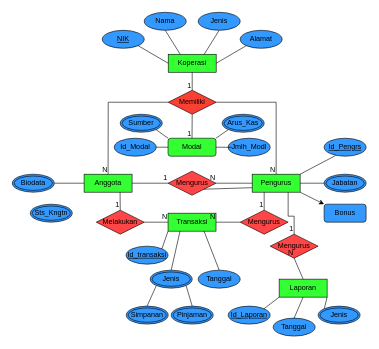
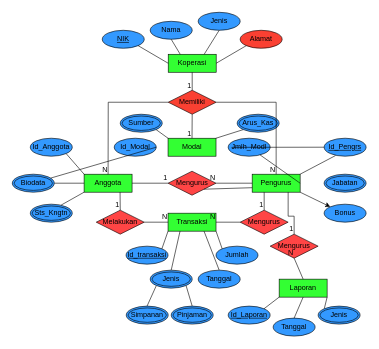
  <mxCell id="0" />
  <mxCell id="1" parent="0" />
  <mxCell id="2" value="Koperasi" style="whiteSpace=wrap;html=1;align=center;fillColor=#33FF33;" parent="1" vertex="1"><mxGeometry x="280" y="90" width="80" height="30" as="geometry" /></mxCell>
  <mxCell id="3" value="Anggota" style="whiteSpace=wrap;html=1;align=center;fillColor=#33FF33;" parent="1" vertex="1"><mxGeometry x="139.72" y="290" width="80" height="30" as="geometry" /></mxCell>
- <mxCell id="4" value="Modal" style="whiteSpace=wrap;html=1;align=center;fillColor=#33FF33;rounded=1;" parent="1" vertex="1"><mxGeometry x="279.72" y="230" width="80" height="30" as="geometry" /></mxCell>
+ <mxCell id="4" value="Modal" style="whiteSpace=wrap;html=1;align=center;fillColor=#33FF33;" parent="1" vertex="1"><mxGeometry x="279.72" y="230" width="80" height="30" as="geometry" /></mxCell>
  <mxCell id="5" value="Transaksi" style="whiteSpace=wrap;html=1;align=center;fillColor=#33FF33;" parent="1" vertex="1"><mxGeometry x="279.72" y="355" width="80" height="30" as="geometry" /></mxCell>
  <mxCell id="6" value="Laporan" style="whiteSpace=wrap;html=1;align=center;fillColor=#33FF33;" parent="1" vertex="1"><mxGeometry x="465" y="465" width="80" height="30" as="geometry" /></mxCell>
  <mxCell id="7" value="Pengurus" style="whiteSpace=wrap;html=1;align=center;fillColor=#33FF33;" parent="1" vertex="1"><mxGeometry x="420" y="290" width="80" height="30" as="geometry" /></mxCell>
  <mxCell id="8" value="NIK" style="ellipse;whiteSpace=wrap;html=1;align=center;fontStyle=4;fillColor=#3399FF;" parent="1" vertex="1"><mxGeometry x="170" y="50" width="70" height="30" as="geometry" /></mxCell>
  <mxCell id="9" value="Jenis" style="ellipse;whiteSpace=wrap;html=1;align=center;fontStyle=0;fillColor=#3399FF;" parent="1" vertex="1"><mxGeometry x="330" y="20" width="70" height="30" as="geometry" /></mxCell>
- <mxCell id="10" value="Alamat" style="ellipse;whiteSpace=wrap;html=1;align=center;fontStyle=0;fillColor=#3399FF;" parent="1" vertex="1"><mxGeometry x="400" y="50" width="70" height="30" as="geometry" /></mxCell>
+ <mxCell id="10" value="Alamat" style="ellipse;whiteSpace=wrap;html=1;align=center;fontStyle=0;fillColor=#fa4032;" parent="1" vertex="1"><mxGeometry x="400" y="50" width="70" height="30" as="geometry" /></mxCell>
  <mxCell id="11" value="Id_Pengrs" style="ellipse;whiteSpace=wrap;html=1;align=center;fontStyle=4;fillColor=#3399FF;" parent="1" vertex="1"><mxGeometry x="540" y="230" width="70" height="30" as="geometry" /></mxCell>
  <mxCell id="12" value="Id_Modal" style="ellipse;whiteSpace=wrap;html=1;align=center;fontStyle=0;fillColor=#3399FF;" parent="1" vertex="1"><mxGeometry x="190" y="230" width="70" height="30" as="geometry" /></mxCell>
- <mxCell id="14" value="Bonus" style="whiteSpace=wrap;html=1;align=center;fontStyle=0;fillColor=#3399FF;rounded=1;" parent="1" vertex="1"><mxGeometry x="540" y="340" width="70" height="30" as="geometry" /></mxCell>
+ <mxCell id="13" value="Id_Anggota" style="ellipse;whiteSpace=wrap;html=1;align=center;fontStyle=0;fillColor=#3399FF;" parent="1" vertex="1"><mxGeometry x="50" y="230" width="70" height="30" as="geometry" /></mxCell>
+ <mxCell id="14" value="Bonus" style="ellipse;whiteSpace=wrap;html=1;align=center;fontStyle=0;fillColor=#3399FF;" parent="1" vertex="1"><mxGeometry x="540" y="340" width="70" height="30" as="geometry" /></mxCell>
  <mxCell id="15" value="Id_transaksi" style="ellipse;whiteSpace=wrap;html=1;align=center;fontStyle=4;fillColor=#3399FF;" parent="1" vertex="1"><mxGeometry x="209.72" y="410" width="70" height="30" as="geometry" /></mxCell>
  <mxCell id="16" value="Tanggal" style="ellipse;whiteSpace=wrap;html=1;align=center;fontStyle=0;fillColor=#3399FF;" parent="1" vertex="1"><mxGeometry x="330" y="450" width="70" height="30" as="geometry" /></mxCell>
+ <mxCell id="17" value="Jumlah" style="ellipse;whiteSpace=wrap;html=1;align=center;fontStyle=0;fillColor=#3399FF;" parent="1" vertex="1"><mxGeometry x="359.72" y="410" width="70" height="30" as="geometry" /></mxCell>
  <mxCell id="18" value="Id_Laporan" style="ellipse;whiteSpace=wrap;html=1;align=center;fontStyle=4;fillColor=#3399FF;" parent="1" vertex="1"><mxGeometry x="380" y="510" width="70" height="30" as="geometry" /></mxCell>
  <mxCell id="19" value="Tanggal" style="ellipse;whiteSpace=wrap;html=1;align=center;fontStyle=0;fillColor=#3399FF;" parent="1" vertex="1"><mxGeometry x="455" y="530" width="70" height="30" as="geometry" /></mxCell>
  <mxCell id="20" value="Jmlh_Modl" style="ellipse;whiteSpace=wrap;html=1;align=center;fontStyle=0;fillColor=#3399FF;" parent="1" vertex="1"><mxGeometry x="380" y="230" width="70" height="30" as="geometry" /></mxCell>
- <mxCell id="21" value="Nama" style="ellipse;whiteSpace=wrap;html=1;align=center;fontStyle=0;fillColor=#3399FF;" parent="1" vertex="1"><mxGeometry x="240" y="20" width="70" height="30" as="geometry" /></mxCell>
+ <mxCell id="21" value="Nama" style="ellipse;whiteSpace=wrap;html=1;align=center;fontStyle=0;fillColor=#3399FF;" parent="1" vertex="1"><mxGeometry x="250" y="35" width="70" height="30" as="geometry" /></mxCell>
  <mxCell id="22" style="edgeStyle=orthogonalEdgeStyle;rounded=0;orthogonalLoop=1;jettySize=auto;html=1;exitX=0.5;exitY=1;exitDx=0;exitDy=0;" parent="1" source="8" target="8" edge="1"><mxGeometry relative="1" as="geometry" /></mxCell>
  <mxCell id="23" value="" style="endArrow=none;html=1;rounded=0;exitX=1;exitY=1;exitDx=0;exitDy=0;entryX=0;entryY=0.5;entryDx=0;entryDy=0;" parent="1" source="8" target="2" edge="1"><mxGeometry relative="1" as="geometry"><mxPoint x="270" y="170" as="sourcePoint" /><mxPoint x="430" y="170" as="targetPoint" /></mxGeometry></mxCell>
+ <mxCell id="24" value="" style="endArrow=none;html=1;rounded=0;exitX=1;exitY=1;exitDx=0;exitDy=0;entryX=0;entryY=0;entryDx=0;entryDy=0;" parent="1" source="13" target="3" edge="1"><mxGeometry relative="1" as="geometry"><mxPoint x="240" y="85" as="sourcePoint" /><mxPoint x="290" y="115" as="targetPoint" /></mxGeometry></mxCell>
  <mxCell id="25" value="" style="endArrow=none;html=1;rounded=0;exitX=1;exitY=0.5;exitDx=0;exitDy=0;entryX=0;entryY=0.5;entryDx=0;entryDy=0;" parent="1" source="51" target="3" edge="1"><mxGeometry relative="1" as="geometry"><mxPoint x="135" y="280" as="sourcePoint" /><mxPoint x="150" y="300" as="targetPoint" /></mxGeometry></mxCell>
+ <mxCell id="26" value="" style="endArrow=none;html=1;rounded=0;exitX=0.733;exitY=0.054;exitDx=0;exitDy=0;entryX=0;entryY=1;entryDx=0;entryDy=0;exitPerimeter=0;" parent="1" source="52" target="3" edge="1"><mxGeometry relative="1" as="geometry"><mxPoint x="90" y="290" as="sourcePoint" /><mxPoint x="150" y="315" as="targetPoint" /></mxGeometry></mxCell>
  <mxCell id="27" value="" style="endArrow=none;html=1;rounded=0;exitX=0.5;exitY=0;exitDx=0;exitDy=0;entryX=0;entryY=1;entryDx=0;entryDy=0;" parent="1" target="48" edge="1"><mxGeometry relative="1" as="geometry"><mxPoint x="244.72" y="510" as="sourcePoint" /><mxPoint x="280" y="520" as="targetPoint" /></mxGeometry></mxCell>
  <mxCell id="28" value="" style="endArrow=none;html=1;rounded=0;exitX=1;exitY=0;exitDx=0;exitDy=0;entryX=0;entryY=1;entryDx=0;entryDy=0;" parent="1" source="15" target="5" edge="1"><mxGeometry relative="1" as="geometry"><mxPoint x="101.28" y="347" as="sourcePoint" /><mxPoint x="280" y="380" as="targetPoint" /></mxGeometry></mxCell>
  <mxCell id="29" value="" style="endArrow=none;html=1;rounded=0;exitX=0.5;exitY=0;exitDx=0;exitDy=0;entryX=1;entryY=1;entryDx=0;entryDy=0;" parent="1" target="48" edge="1"><mxGeometry relative="1" as="geometry"><mxPoint x="320" y="510" as="sourcePoint" /><mxPoint x="335" y="475" as="targetPoint" /></mxGeometry></mxCell>
  <mxCell id="30" value="" style="endArrow=none;html=1;rounded=0;exitX=1;exitY=0;exitDx=0;exitDy=0;entryX=0;entryY=1;entryDx=0;entryDy=0;" parent="1" source="18" target="6" edge="1"><mxGeometry relative="1" as="geometry"><mxPoint x="330" y="520" as="sourcePoint" /><mxPoint x="320" y="485" as="targetPoint" /></mxGeometry></mxCell>
  <mxCell id="31" value="" style="endArrow=none;html=1;rounded=0;exitX=0.5;exitY=0;exitDx=0;exitDy=0;entryX=0.5;entryY=1;entryDx=0;entryDy=0;" parent="1" source="19" target="6" edge="1"><mxGeometry relative="1" as="geometry"><mxPoint x="450" y="525" as="sourcePoint" /><mxPoint x="460" y="500" as="targetPoint" /></mxGeometry></mxCell>
  <mxCell id="32" value="" style="endArrow=none;html=1;rounded=0;exitX=0;exitY=0;exitDx=0;exitDy=0;entryX=1;entryY=1;entryDx=0;entryDy=0;" parent="1" source="47" target="6" edge="1"><mxGeometry relative="1" as="geometry"><mxPoint x="500" y="540" as="sourcePoint" /><mxPoint x="500" y="500" as="targetPoint" /></mxGeometry></mxCell>
  <mxCell id="33" value="" style="endArrow=none;html=1;rounded=0;exitX=0.5;exitY=0;exitDx=0;exitDy=0;entryX=0.25;entryY=1;entryDx=0;entryDy=0;" parent="1" source="48" target="5" edge="1"><mxGeometry relative="1" as="geometry"><mxPoint x="280" y="425" as="sourcePoint" /><mxPoint x="290" y="395" as="targetPoint" /></mxGeometry></mxCell>
  <mxCell id="34" value="" style="endArrow=none;html=1;rounded=0;exitX=0.5;exitY=0;exitDx=0;exitDy=0;entryX=0.75;entryY=1;entryDx=0;entryDy=0;" parent="1" source="16" target="5" edge="1"><mxGeometry relative="1" as="geometry"><mxPoint x="295" y="460" as="sourcePoint" /><mxPoint x="310" y="395" as="targetPoint" /></mxGeometry></mxCell>
+ <mxCell id="35" value="" style="endArrow=none;html=1;rounded=0;exitX=0;exitY=0;exitDx=0;exitDy=0;entryX=1;entryY=1;entryDx=0;entryDy=0;" parent="1" source="17" target="5" edge="1"><mxGeometry relative="1" as="geometry"><mxPoint x="375" y="460" as="sourcePoint" /><mxPoint x="360" y="390" as="targetPoint" /></mxGeometry></mxCell>
  <mxCell id="36" value="" style="endArrow=none;html=1;rounded=0;exitX=0.5;exitY=1;exitDx=0;exitDy=0;entryX=0.25;entryY=0;entryDx=0;entryDy=0;" parent="1" source="21" target="2" edge="1"><mxGeometry relative="1" as="geometry"><mxPoint x="270" y="170" as="sourcePoint" /><mxPoint x="430" y="170" as="targetPoint" /></mxGeometry></mxCell>
  <mxCell id="37" value="" style="endArrow=none;html=1;rounded=0;entryX=1;entryY=0.5;entryDx=0;entryDy=0;exitX=0;exitY=1;exitDx=0;exitDy=0;" parent="1" source="10" target="2" edge="1"><mxGeometry relative="1" as="geometry"><mxPoint x="408" y="80" as="sourcePoint" /><mxPoint x="430" y="170" as="targetPoint" /></mxGeometry></mxCell>
  <mxCell id="38" value="" style="endArrow=none;html=1;rounded=0;exitX=0.5;exitY=1;exitDx=0;exitDy=0;entryX=0.75;entryY=0;entryDx=0;entryDy=0;" parent="1" source="9" target="2" edge="1"><mxGeometry relative="1" as="geometry"><mxPoint x="270" y="170" as="sourcePoint" /><mxPoint x="430" y="170" as="targetPoint" /></mxGeometry></mxCell>
  <mxCell id="39" value="Memiliki" style="shape=rhombus;perimeter=rhombusPerimeter;whiteSpace=wrap;html=1;align=center;fillColor=#FA4032;" parent="1" vertex="1"><mxGeometry x="280" y="150" width="80" height="40" as="geometry" /></mxCell>
  <mxCell id="40" value="Mengurus" style="shape=rhombus;perimeter=rhombusPerimeter;whiteSpace=wrap;html=1;align=center;fillColor=#FF4545;" parent="1" vertex="1"><mxGeometry x="279.72" y="285" width="80" height="40" as="geometry" /></mxCell>
  <mxCell id="41" value="Mengurus" style="shape=rhombus;perimeter=rhombusPerimeter;whiteSpace=wrap;html=1;align=center;fillColor=#FF4545;" parent="1" vertex="1"><mxGeometry x="400" y="350" width="80" height="40" as="geometry" /></mxCell>
  <mxCell id="42" value="Mengurus" style="shape=rhombus;perimeter=rhombusPerimeter;whiteSpace=wrap;html=1;align=center;fillColor=#FF4545;" parent="1" vertex="1"><mxGeometry x="450" y="390" width="80" height="40" as="geometry" /></mxCell>
  <mxCell id="43" value="Melakukan" style="shape=rhombus;perimeter=rhombusPerimeter;whiteSpace=wrap;html=1;align=center;fillColor=#FF4545;" parent="1" vertex="1"><mxGeometry x="160" y="350" width="80" height="40" as="geometry" /></mxCell>
  <mxCell id="44" value="" style="endArrow=none;html=1;rounded=0;exitX=0.5;exitY=1;exitDx=0;exitDy=0;entryX=0.5;entryY=0;entryDx=0;entryDy=0;" parent="1" source="2" target="39" edge="1"><mxGeometry relative="1" as="geometry"><mxPoint x="260" y="200" as="sourcePoint" /><mxPoint x="420" y="200" as="targetPoint" /></mxGeometry></mxCell>
  <mxCell id="45" value="1" style="resizable=0;html=1;whiteSpace=wrap;align=right;verticalAlign=bottom;" parent="44" connectable="0" vertex="1"><mxGeometry x="1" relative="1" as="geometry" /></mxCell>
  <mxCell id="46" value="Jabatan" style="ellipse;shape=doubleEllipse;margin=3;whiteSpace=wrap;html=1;align=center;fillColor=#3399FF;" parent="1" vertex="1"><mxGeometry x="540" y="290" width="70" height="30" as="geometry" /></mxCell>
  <mxCell id="47" value="Jenis" style="ellipse;shape=doubleEllipse;margin=3;whiteSpace=wrap;html=1;align=center;fillColor=#3399FF;" parent="1" vertex="1"><mxGeometry x="530" y="510" width="70" height="30" as="geometry" /></mxCell>
  <mxCell id="48" value="Jenis" style="ellipse;shape=doubleEllipse;margin=3;whiteSpace=wrap;html=1;align=center;fillColor=#3399FF;" parent="1" vertex="1"><mxGeometry x="250" y="450" width="70" height="30" as="geometry" /></mxCell>
  <mxCell id="49" value="Simpanan" style="ellipse;shape=doubleEllipse;margin=3;whiteSpace=wrap;html=1;align=center;fillColor=#3399FF;" vertex="1" parent="1"><mxGeometry x="210" y="510" width="70" height="30" as="geometry" /></mxCell>
  <mxCell id="50" value="Pinjaman" style="ellipse;shape=doubleEllipse;margin=3;whiteSpace=wrap;html=1;align=center;fillColor=#3399FF;" vertex="1" parent="1"><mxGeometry x="285" y="510" width="70" height="30" as="geometry" /></mxCell>
  <mxCell id="51" value="Biodata" style="ellipse;shape=doubleEllipse;margin=3;whiteSpace=wrap;html=1;align=center;fillColor=#3399FF;" parent="1" vertex="1"><mxGeometry x="20" y="290" width="70" height="30" as="geometry" /></mxCell>
  <mxCell id="52" value="Sts_Kngtn" style="ellipse;shape=doubleEllipse;margin=3;whiteSpace=wrap;html=1;align=center;fillColor=#3399FF;" parent="1" vertex="1"><mxGeometry x="50" y="340" width="70" height="30" as="geometry" /></mxCell>
- <mxCell id="53" value="Arus_Kas" style="ellipse;shape=doubleEllipse;margin=3;whiteSpace=wrap;html=1;align=center;fillColor=#3399FF;" parent="1" vertex="1"><mxGeometry x="370" y="190" width="70" height="30" as="geometry" /></mxCell>
+ <mxCell id="53" value="Arus_Kas" style="ellipse;shape=doubleEllipse;margin=3;whiteSpace=wrap;html=1;align=center;fillColor=#3399FF;" parent="1" vertex="1"><mxGeometry x="395" y="190" width="70" height="30" as="geometry" /></mxCell>
  <mxCell id="54" value="Sumber" style="ellipse;shape=doubleEllipse;margin=3;whiteSpace=wrap;html=1;align=center;fillColor=#3399FF;" parent="1" vertex="1"><mxGeometry x="200" y="190" width="70" height="30" as="geometry" /></mxCell>
  <mxCell id="55" value="" style="endArrow=none;html=1;rounded=0;entryX=0.5;entryY=0;entryDx=0;entryDy=0;exitX=0;exitY=0.5;exitDx=0;exitDy=0;" parent="1" source="39" target="3" edge="1"><mxGeometry relative="1" as="geometry"><mxPoint x="240" y="170" as="sourcePoint" /><mxPoint x="230" y="170" as="targetPoint" /><Array as="points"><mxPoint x="180" y="170" /></Array></mxGeometry></mxCell>
  <mxCell id="56" value="N" style="resizable=0;html=1;whiteSpace=wrap;align=right;verticalAlign=bottom;" parent="55" connectable="0" vertex="1"><mxGeometry x="1" relative="1" as="geometry" /></mxCell>
  <mxCell id="57" value="" style="endArrow=none;html=1;rounded=0;exitX=1;exitY=0.5;exitDx=0;exitDy=0;entryX=0.5;entryY=0;entryDx=0;entryDy=0;" parent="1" source="39" target="7" edge="1"><mxGeometry relative="1" as="geometry"><mxPoint x="370" y="170" as="sourcePoint" /><mxPoint x="430" y="170" as="targetPoint" /><Array as="points"><mxPoint x="460" y="170" /></Array></mxGeometry></mxCell>
  <mxCell id="58" value="N" style="resizable=0;html=1;whiteSpace=wrap;align=right;verticalAlign=bottom;" parent="57" connectable="0" vertex="1"><mxGeometry x="1" relative="1" as="geometry" /></mxCell>
  <mxCell id="59" value="" style="endArrow=none;html=1;rounded=0;entryX=0.271;entryY=0.965;entryDx=0;entryDy=0;exitX=1;exitY=0;exitDx=0;exitDy=0;entryPerimeter=0;" parent="1" source="7" target="11" edge="1"><mxGeometry relative="1" as="geometry"><mxPoint x="320" y="275" as="sourcePoint" /><mxPoint x="550.148" y="270.562" as="targetPoint" /><Array as="points" /></mxGeometry></mxCell>
- <mxCell id="60" value="" style="endArrow=none;html=1;rounded=0;entryX=0;entryY=0.5;entryDx=0;entryDy=0;exitX=1;exitY=0.5;exitDx=0;exitDy=0;" parent="1" source="7" target="46" edge="1"><mxGeometry relative="1" as="geometry"><mxPoint x="320" y="275" as="sourcePoint" /><mxPoint x="480" y="275" as="targetPoint" /></mxGeometry></mxCell>
+ <mxCell id="60" value="" style="endArrow=none;html=1;rounded=0;exitX=1;exitY=0.5;exitDx=0;exitDy=0;" parent="1" source="7" target="20" edge="1"><mxGeometry relative="1" as="geometry"><mxPoint x="320" y="275" as="sourcePoint" /><mxPoint x="480" y="275" as="targetPoint" /></mxGeometry></mxCell>
  <mxCell id="61" value="" style="endArrow=classic;html=1;rounded=0;entryX=0;entryY=0;entryDx=0;entryDy=0;exitX=1;exitY=1;exitDx=0;exitDy=0;" parent="1" source="7" target="14" edge="1"><mxGeometry relative="1" as="geometry"><mxPoint x="320" y="275" as="sourcePoint" /><mxPoint x="480" y="275" as="targetPoint" /></mxGeometry></mxCell>
  <mxCell id="62" value="" style="endArrow=none;html=1;rounded=0;exitX=1;exitY=0.5;exitDx=0;exitDy=0;" parent="1" source="3" edge="1"><mxGeometry relative="1" as="geometry"><mxPoint x="339.72" y="300" as="sourcePoint" /><mxPoint x="279.72" y="305" as="targetPoint" /></mxGeometry></mxCell>
  <mxCell id="63" value="1" style="resizable=0;html=1;whiteSpace=wrap;align=right;verticalAlign=bottom;" parent="62" connectable="0" vertex="1"><mxGeometry x="1" relative="1" as="geometry" /></mxCell>
  <mxCell id="64" value="" style="endArrow=none;html=1;rounded=0;exitX=0.75;exitY=1;exitDx=0;exitDy=0;entryX=0.5;entryY=0;entryDx=0;entryDy=0;" parent="1" source="3" target="43" edge="1"><mxGeometry relative="1" as="geometry"><mxPoint x="230" y="315" as="sourcePoint" /><mxPoint x="289.72" y="315" as="targetPoint" /></mxGeometry></mxCell>
  <mxCell id="65" value="1" style="resizable=0;html=1;whiteSpace=wrap;align=right;verticalAlign=bottom;" parent="64" connectable="0" vertex="1"><mxGeometry x="1" relative="1" as="geometry" /></mxCell>
  <mxCell id="66" value="" style="endArrow=none;html=1;rounded=0;entryX=1;entryY=0.5;entryDx=0;entryDy=0;exitX=0;exitY=0.5;exitDx=0;exitDy=0;" parent="1" source="7" target="40" edge="1"><mxGeometry relative="1" as="geometry"><mxPoint x="350" y="320" as="sourcePoint" /><mxPoint x="500" y="220" as="targetPoint" /></mxGeometry></mxCell>
  <mxCell id="67" value="N" style="resizable=0;html=1;whiteSpace=wrap;align=right;verticalAlign=bottom;" parent="66" connectable="0" vertex="1"><mxGeometry x="1" relative="1" as="geometry" /></mxCell>
  <mxCell id="68" value="" style="endArrow=none;html=1;rounded=0;entryX=0;entryY=0.5;entryDx=0;entryDy=0;exitX=1;exitY=0.5;exitDx=0;exitDy=0;" parent="1" source="43" target="5" edge="1"><mxGeometry relative="1" as="geometry"><mxPoint x="430" y="315" as="sourcePoint" /><mxPoint x="370" y="315" as="targetPoint" /></mxGeometry></mxCell>
  <mxCell id="69" value="N" style="resizable=0;html=1;whiteSpace=wrap;align=right;verticalAlign=bottom;" parent="68" connectable="0" vertex="1"><mxGeometry x="1" relative="1" as="geometry" /></mxCell>
  <mxCell id="70" value="" style="endArrow=none;html=1;rounded=0;exitX=0;exitY=0.5;exitDx=0;exitDy=0;entryX=1;entryY=0.5;entryDx=0;entryDy=0;" parent="1" source="41" target="5" edge="1"><mxGeometry relative="1" as="geometry"><mxPoint x="230" y="380" as="sourcePoint" /><mxPoint x="380" y="380" as="targetPoint" /></mxGeometry></mxCell>
  <mxCell id="71" value="N" style="resizable=0;html=1;whiteSpace=wrap;align=right;verticalAlign=bottom;" parent="70" connectable="0" vertex="1"><mxGeometry x="1" relative="1" as="geometry" /></mxCell>
  <mxCell id="72" value="" style="endArrow=none;html=1;rounded=0;exitX=0.5;exitY=0;exitDx=0;exitDy=0;entryX=0.5;entryY=1;entryDx=0;entryDy=0;align=left;fontStyle=0;verticalAlign=top;" parent="1" source="6" target="42" edge="1"><mxGeometry relative="1" as="geometry"><mxPoint x="410" y="380" as="sourcePoint" /><mxPoint x="370" y="380" as="targetPoint" /></mxGeometry></mxCell>
  <mxCell id="73" value="N" style="resizable=0;html=1;whiteSpace=wrap;align=right;verticalAlign=bottom;" parent="72" connectable="0" vertex="1"><mxGeometry x="1" relative="1" as="geometry" /></mxCell>
  <mxCell id="74" value="" style="endArrow=none;html=1;rounded=0;exitX=1;exitY=1;exitDx=0;exitDy=0;entryX=0;entryY=0.75;entryDx=0;entryDy=0;" parent="1" source="40" target="7" edge="1"><mxGeometry relative="1" as="geometry"><mxPoint x="340" y="220" as="sourcePoint" /><mxPoint x="500" y="220" as="targetPoint" /></mxGeometry></mxCell>
  <mxCell id="75" value="" style="endArrow=none;html=1;rounded=0;exitX=0.5;exitY=1;exitDx=0;exitDy=0;entryX=0.5;entryY=0;entryDx=0;entryDy=0;" parent="1" source="39" target="4" edge="1"><mxGeometry relative="1" as="geometry"><mxPoint x="330" y="250" as="sourcePoint" /><mxPoint x="490" y="250" as="targetPoint" /></mxGeometry></mxCell>
  <mxCell id="76" value="1" style="resizable=0;html=1;whiteSpace=wrap;align=right;verticalAlign=bottom;" parent="75" connectable="0" vertex="1"><mxGeometry x="1" relative="1" as="geometry" /></mxCell>
  <mxCell id="77" value="" style="endArrow=none;html=1;rounded=0;exitX=0.25;exitY=1;exitDx=0;exitDy=0;entryX=0.5;entryY=0;entryDx=0;entryDy=0;" parent="1" source="7" target="41" edge="1"><mxGeometry relative="1" as="geometry"><mxPoint x="330" y="200" as="sourcePoint" /><mxPoint x="330" y="240" as="targetPoint" /></mxGeometry></mxCell>
  <mxCell id="78" value="1" style="resizable=0;html=1;whiteSpace=wrap;align=right;verticalAlign=bottom;" parent="77" connectable="0" vertex="1"><mxGeometry x="1" relative="1" as="geometry" /></mxCell>
  <mxCell id="79" value="" style="endArrow=none;html=1;rounded=0;exitX=0.75;exitY=1;exitDx=0;exitDy=0;entryX=0.5;entryY=0;entryDx=0;entryDy=0;" parent="1" source="7" target="42" edge="1"><mxGeometry relative="1" as="geometry"><mxPoint x="450" y="330" as="sourcePoint" /><mxPoint x="450" y="360" as="targetPoint" /><Array as="points"><mxPoint x="480" y="360" /><mxPoint x="490" y="360" /></Array></mxGeometry></mxCell>
  <mxCell id="80" value="1" style="resizable=0;html=1;whiteSpace=wrap;align=right;verticalAlign=bottom;" parent="79" connectable="0" vertex="1"><mxGeometry x="1" relative="1" as="geometry" /></mxCell>
- <mxCell id="81" value="" style="endArrow=none;html=1;rounded=0;exitX=1;exitY=0.5;exitDx=0;exitDy=0;entryX=0;entryY=0.5;entryDx=0;entryDy=0;" parent="1" source="12" target="4" edge="1"><mxGeometry relative="1" as="geometry"><mxPoint x="330" y="300" as="sourcePoint" /><mxPoint x="490" y="300" as="targetPoint" /></mxGeometry></mxCell>
+ <mxCell id="81" value="" style="endArrow=none;html=1;rounded=0;exitX=1;exitY=0.5;exitDx=0;exitDy=0;" parent="1" source="12" target="51" edge="1"><mxGeometry relative="1" as="geometry"><mxPoint x="330" y="300" as="sourcePoint" /><mxPoint x="490" y="300" as="targetPoint" /></mxGeometry></mxCell>
  <mxCell id="82" value="" style="endArrow=none;html=1;rounded=0;exitX=1;exitY=1;exitDx=0;exitDy=0;entryX=0;entryY=0;entryDx=0;entryDy=0;" parent="1" source="54" target="4" edge="1"><mxGeometry relative="1" as="geometry"><mxPoint x="330" y="300" as="sourcePoint" /><mxPoint x="490" y="300" as="targetPoint" /></mxGeometry></mxCell>
  <mxCell id="83" value="" style="endArrow=none;html=1;rounded=0;exitX=0;exitY=1;exitDx=0;exitDy=0;entryX=1;entryY=0;entryDx=0;entryDy=0;" parent="1" source="53" target="4" edge="1"><mxGeometry relative="1" as="geometry"><mxPoint x="330" y="300" as="sourcePoint" /><mxPoint x="490" y="300" as="targetPoint" /></mxGeometry></mxCell>
- <mxCell id="84" value="" style="endArrow=none;html=1;rounded=0;exitX=0.083;exitY=0.507;exitDx=0;exitDy=0;exitPerimeter=0;entryX=1;entryY=0.5;entryDx=0;entryDy=0;" parent="1" source="20" target="4" edge="1"><mxGeometry relative="1" as="geometry"><mxPoint x="330" y="300" as="sourcePoint" /><mxPoint x="490" y="300" as="targetPoint" /></mxGeometry></mxCell>
+ <mxCell id="84" value="" style="endArrow=none;html=1;rounded=0;exitX=0.083;exitY=0.507;exitDx=0;exitDy=0;exitPerimeter=0;" parent="1" source="20" target="11" edge="1"><mxGeometry relative="1" as="geometry"><mxPoint x="330" y="300" as="sourcePoint" /><mxPoint x="490" y="300" as="targetPoint" /></mxGeometry></mxCell>
